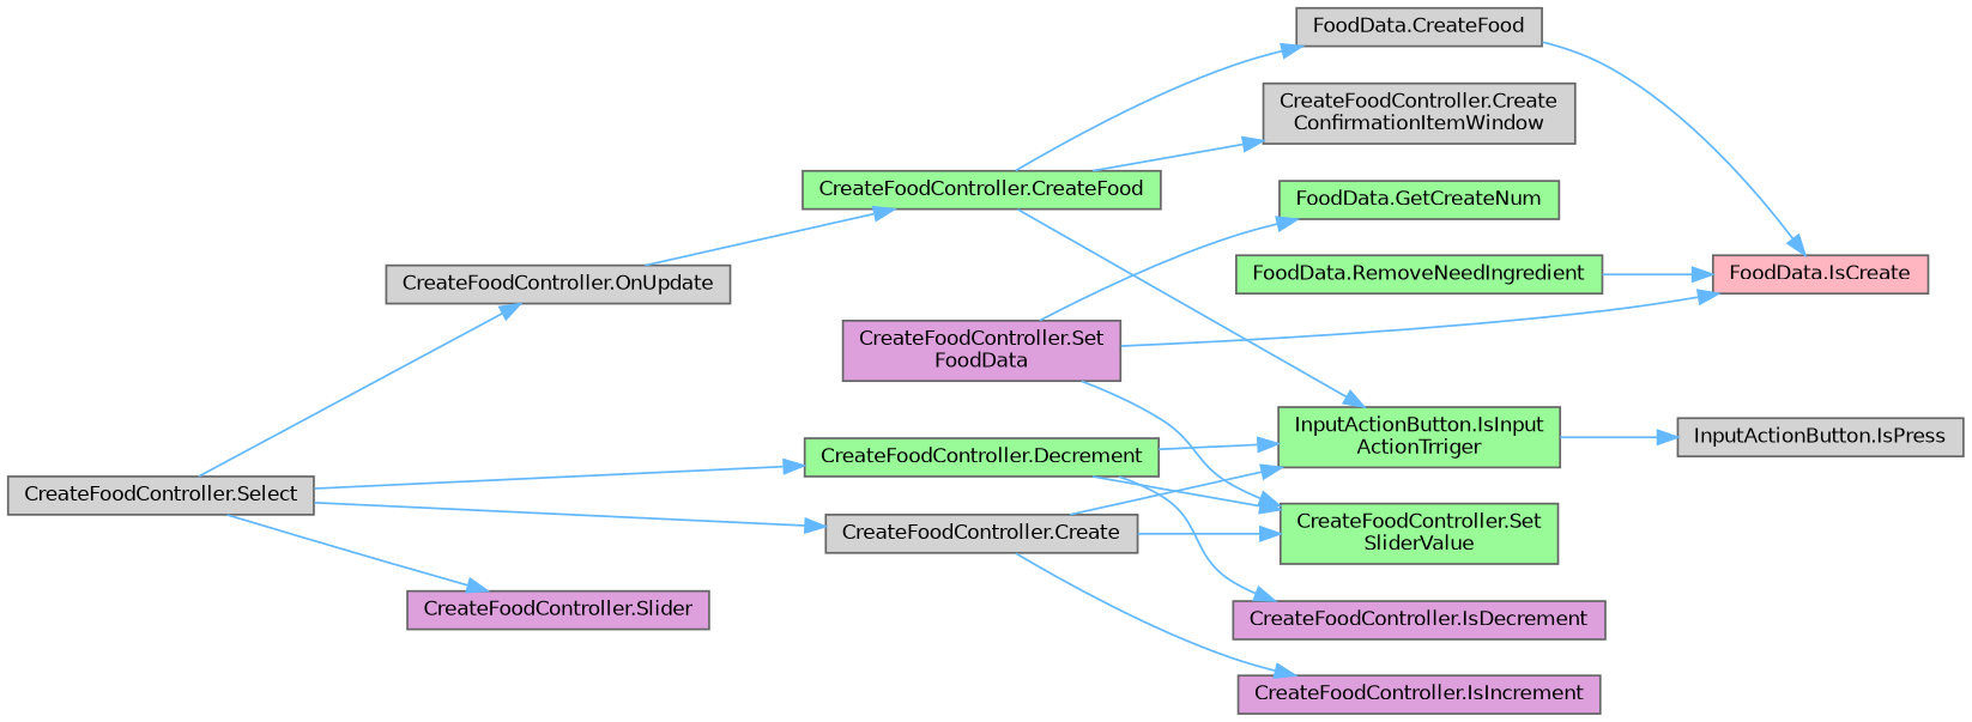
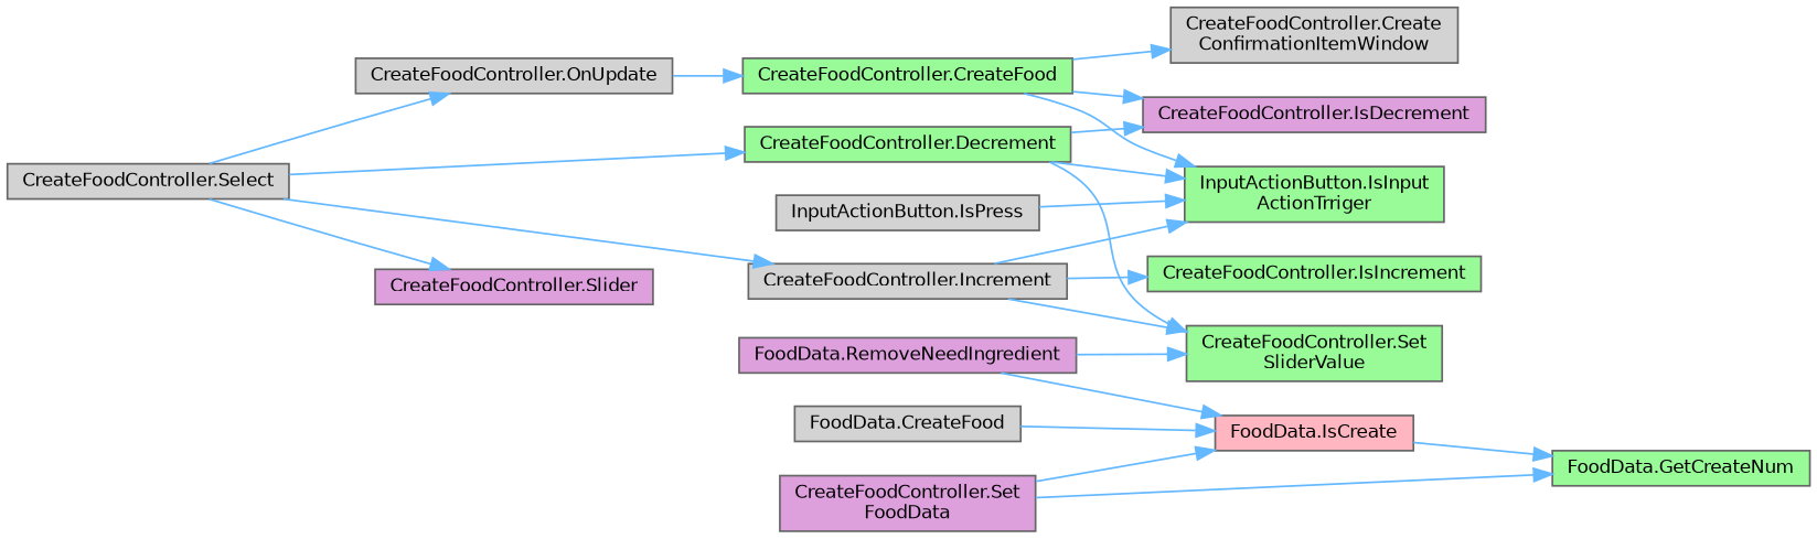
  digraph {
    rankdir=LR
    node [color=grey40 fillcolor=palegreen fontname=Helvetica fontsize=10 shape=box style=filled]
    edge [color=steelblue1 fontname=Helvetica fontsize=10 labelfontname=Helvetica labelfontsize=10 style=solid]
    n1 [color=gray40 fillcolor=lightgrey fontcolor=black height=0.2 label="CreateFoodController.OnUpdate" width=0.4]
    n2 [height=0.2 label="CreateFoodController.CreateFood" width=0.4]
    n3 [fillcolor=lightgrey height=0.2 label="CreateFoodController.Create\lConfirmationItemWindow" width=0.4]
    n4 [fillcolor=lightgrey height=0.2 label="FoodData.CreateFood" width=0.4]
    n5 [height=0.2 label="InputActionButton.IsInput\lActionTrriger" width=0.4]
    n6 [fillcolor=lightgrey height=0.2 label="CreateFoodController.Select" width=0.4]
    n7 [height=0.2 label="CreateFoodController.Decrement" width=0.4]
-   n8 [fillcolor=lightgrey height=0.2 label="CreateFoodController.Create" width=0.4]
+   n8 [fillcolor=lightgrey height=0.2 label="CreateFoodController.Increment" width=0.4]
    n9 [fillcolor=plum height=0.2 label="CreateFoodController.Slider" width=0.4]
    n10 [fillcolor=lightpink height=0.2 label="FoodData.IsCreate" width=0.4]
    n11 [fillcolor=lightgrey height=0.2 label="InputActionButton.IsPress" width=0.4]
    n12 [fillcolor=plum height=0.2 label="CreateFoodController.Set\lFoodData" width=0.4]
    n13 [height=0.2 label="FoodData.GetCreateNum" width=0.4]
    n14 [height=0.2 label="CreateFoodController.Set\lSliderValue" width=0.4]
-   n15 [height=0.2 label="FoodData.RemoveNeedIngredient" width=0.4]
+   n15 [fillcolor=plum height=0.2 label="FoodData.RemoveNeedIngredient" width=0.4]
    n16 [fillcolor=plum height=0.2 label="CreateFoodController.IsDecrement" width=0.4]
-   n17 [fillcolor=plum height=0.2 label="CreateFoodController.IsIncrement" width=0.4]
+   n17 [height=0.2 label="CreateFoodController.IsIncrement" width=0.4]
    n1 -> n2
    n2 -> n3
-   n2 -> n4
+   n2 -> n16
    n2 -> n5
    n4 -> n10
-   n5 -> n11
+   n11 -> n5
    n6 -> n1
    n6 -> n7
    n6 -> n8
    n6 -> n9
    n7 -> n5
    n7 -> n14
    n7 -> n16
    n8 -> n5
    n8 -> n14
    n8 -> n17
+   n10 -> n13
    n12 -> n10
    n12 -> n13
-   n12 -> n14
+   n15 -> n14
    n15 -> n10
  }
